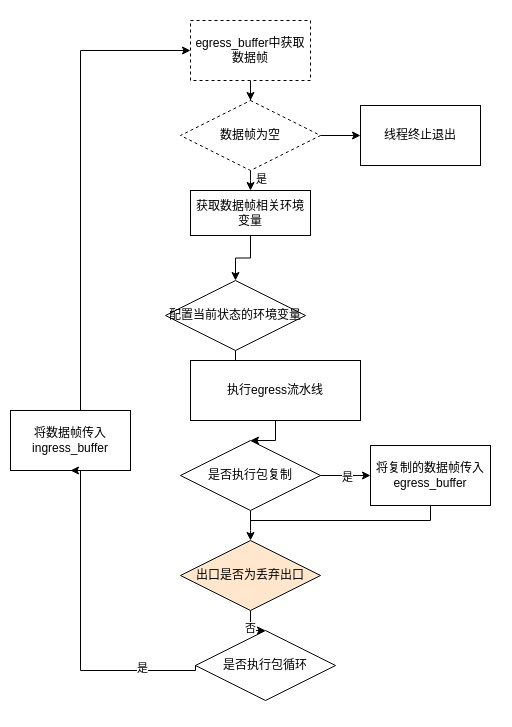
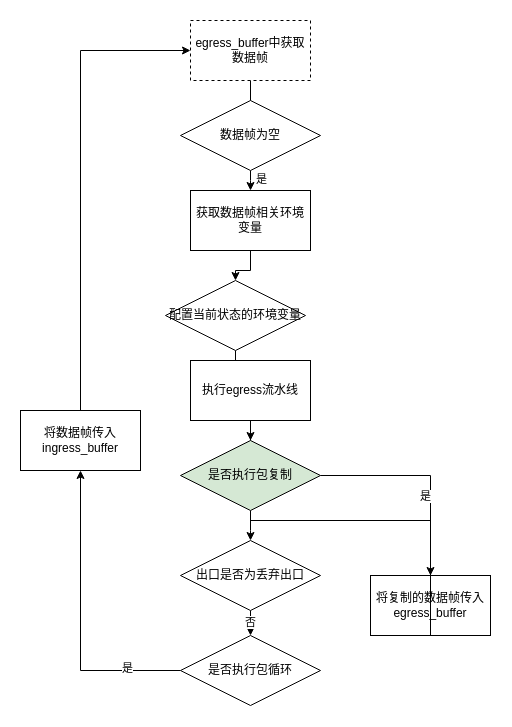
  <mxCell id="0" />
  <mxCell id="1" parent="0" />
- <mxCell id="2" value="" style="edgeStyle=orthogonalEdgeStyle;rounded=0;orthogonalLoop=1;jettySize=auto;html=1;" edge="1" parent="1" source="3" target="7"><mxGeometry relative="1" as="geometry" /></mxCell>
+ <mxCell id="2" value="" style="edgeStyle=orthogonalEdgeStyle;rounded=0;orthogonalLoop=1;jettySize=auto;html=1;endArrow=none;" edge="1" parent="1" source="3" target="7"><mxGeometry relative="1" as="geometry" /></mxCell>
  <mxCell id="3" value="egress_buffer中获取数据帧" style="rounded=0;whiteSpace=wrap;html=1;dashed=1;" vertex="1" parent="1"><mxGeometry x="190" y="20" width="120" height="60" as="geometry" /></mxCell>
  <mxCell id="4" style="edgeStyle=orthogonalEdgeStyle;rounded=0;orthogonalLoop=1;jettySize=auto;html=1;exitX=0.5;exitY=1;exitDx=0;exitDy=0;entryX=0.5;entryY=0;entryDx=0;entryDy=0;" edge="1" parent="1" source="7" target="9"><mxGeometry relative="1" as="geometry"><Array as="points"><mxPoint x="250" y="180" /><mxPoint x="250" y="180" /></Array></mxGeometry></mxCell>
  <mxCell id="5" value="是" style="edgeLabel;html=1;align=center;verticalAlign=middle;resizable=0;points=[];" vertex="1" connectable="0" parent="4"><mxGeometry x="-0.179" relative="1" as="geometry"><mxPoint x="10" as="offset" /></mxGeometry></mxCell>
- <mxCell id="6" value="" style="edgeStyle=orthogonalEdgeStyle;rounded=0;orthogonalLoop=1;jettySize=auto;html=1;" edge="1" parent="1" source="7" target="13"><mxGeometry relative="1" as="geometry" /></mxCell>
- <mxCell id="7" value="数据帧为空" style="rhombus;whiteSpace=wrap;html=1;dashed=1;" vertex="1" parent="1"><mxGeometry x="180" y="100" width="140" height="70" as="geometry" /></mxCell>
+ <mxCell id="7" value="数据帧为空" style="rhombus;whiteSpace=wrap;html=1;" vertex="1" parent="1"><mxGeometry x="180" y="100" width="140" height="70" as="geometry" /></mxCell>
  <mxCell id="8" value="" style="edgeStyle=orthogonalEdgeStyle;rounded=0;orthogonalLoop=1;jettySize=auto;html=1;" edge="1" parent="1" source="9" target="12"><mxGeometry relative="1" as="geometry" /></mxCell>
- <mxCell id="9" value="获取数据帧相关环境变量" style="rounded=0;whiteSpace=wrap;html=1;" vertex="1" parent="1"><mxGeometry x="190" y="190" width="120" height="45" as="geometry" /></mxCell>
+ <mxCell id="9" value="获取数据帧相关环境变量" style="rounded=0;whiteSpace=wrap;html=1;" vertex="1" parent="1"><mxGeometry x="190" y="190" width="120" height="60" as="geometry" /></mxCell>
  <mxCell id="10" value="" style="edgeStyle=orthogonalEdgeStyle;rounded=0;orthogonalLoop=1;jettySize=auto;html=1;" edge="1" parent="1" source="12" target="15"><mxGeometry relative="1" as="geometry" /></mxCell>
  <mxCell id="11" value="是" style="edgeLabel;html=1;align=center;verticalAlign=middle;resizable=0;points=[];" vertex="1" connectable="0" parent="10"><mxGeometry x="0.132" relative="1" as="geometry"><mxPoint as="offset" /></mxGeometry></mxCell>
  <mxCell id="12" value="配置当前状态的环境变量" style="rhombus;whiteSpace=wrap;html=1;" vertex="1" parent="1"><mxGeometry x="165" y="280" width="140" height="70" as="geometry" /></mxCell>
- <mxCell id="13" value="线程终止退出" style="whiteSpace=wrap;html=1;" vertex="1" parent="1"><mxGeometry x="360" y="105" width="120" height="60" as="geometry" /></mxCell>
  <mxCell id="14" value="" style="edgeStyle=orthogonalEdgeStyle;rounded=0;orthogonalLoop=1;jettySize=auto;html=1;" edge="1" parent="1" source="15" target="19"><mxGeometry relative="1" as="geometry" /></mxCell>
- <mxCell id="15" value="执行egress流水线" style="rounded=0;whiteSpace=wrap;html=1;" vertex="1" parent="1"><mxGeometry x="190" y="360" width="170" height="60" as="geometry" /></mxCell>
+ <mxCell id="15" value="执行egress流水线" style="rounded=0;whiteSpace=wrap;html=1;" vertex="1" parent="1"><mxGeometry x="190" y="360" width="120" height="60" as="geometry" /></mxCell>
  <mxCell id="16" value="" style="edgeStyle=orthogonalEdgeStyle;rounded=0;orthogonalLoop=1;jettySize=auto;html=1;" edge="1" parent="1" source="19" target="20"><mxGeometry relative="1" as="geometry" /></mxCell>
  <mxCell id="17" value="是" style="edgeLabel;html=1;align=center;verticalAlign=middle;resizable=0;points=[];" vertex="1" connectable="0" parent="16"><mxGeometry x="0.241" y="-1" relative="1" as="geometry"><mxPoint x="-4.88" as="offset" /></mxGeometry></mxCell>
  <mxCell id="18" value="" style="edgeStyle=orthogonalEdgeStyle;rounded=0;orthogonalLoop=1;jettySize=auto;html=1;" edge="1" parent="1" source="19"><mxGeometry relative="1" as="geometry"><mxPoint x="250" y="540" as="targetPoint" /></mxGeometry></mxCell>
- <mxCell id="19" value="是否执行包复制" style="rhombus;whiteSpace=wrap;html=1;" vertex="1" parent="1"><mxGeometry x="180" y="440" width="140" height="70" as="geometry" /></mxCell>
- <mxCell id="20" value="将复制的数据帧传入egress_buffer" style="whiteSpace=wrap;html=1;" vertex="1" parent="1"><mxGeometry x="370" y="445" width="120" height="60" as="geometry" /></mxCell>
+ <mxCell id="19" value="是否执行包复制" style="rhombus;whiteSpace=wrap;html=1;fillColor=#d5e8d4;" vertex="1" parent="1"><mxGeometry x="180" y="440" width="140" height="70" as="geometry" /></mxCell>
+ <mxCell id="20" value="将复制的数据帧传入egress_buffer" style="whiteSpace=wrap;html=1;" vertex="1" parent="1"><mxGeometry x="370" y="575" width="120" height="60" as="geometry" /></mxCell>
  <mxCell id="21" value="" style="edgeStyle=orthogonalEdgeStyle;rounded=0;orthogonalLoop=1;jettySize=auto;html=1;entryX=0;entryY=0.5;entryDx=0;entryDy=0;" edge="1" parent="1" source="22" target="3"><mxGeometry relative="1" as="geometry"><mxPoint x="70" y="60" as="targetPoint" /><Array as="points"><mxPoint x="80" y="50" /></Array></mxGeometry></mxCell>
- <mxCell id="22" value="将数据帧传入ingress_buffer" style="whiteSpace=wrap;html=1;" vertex="1" parent="1"><mxGeometry x="10" y="410" width="120" height="60" as="geometry" /></mxCell>
+ <mxCell id="22" value="将数据帧传入ingress_buffer" style="whiteSpace=wrap;html=1;" vertex="1" parent="1"><mxGeometry x="20" y="410" width="120" height="60" as="geometry" /></mxCell>
  <mxCell id="23" value="" style="endArrow=none;html=1;entryX=0.5;entryY=1;entryDx=0;entryDy=0;rounded=0;" edge="1" parent="1" target="20"><mxGeometry width="50" height="50" relative="1" as="geometry"><mxPoint x="250" y="520" as="sourcePoint" /><mxPoint x="430" y="530" as="targetPoint" /><Array as="points"><mxPoint x="430" y="520" /></Array></mxGeometry></mxCell>
  <mxCell id="24" value="" style="edgeStyle=orthogonalEdgeStyle;rounded=0;orthogonalLoop=1;jettySize=auto;html=1;entryX=0.5;entryY=1;entryDx=0;entryDy=0;exitX=0;exitY=0.5;exitDx=0;exitDy=0;" edge="1" parent="1" source="28" target="22"><mxGeometry relative="1" as="geometry"><mxPoint x="180" y="665" as="sourcePoint" /><Array as="points"><mxPoint x="80" y="670" /></Array></mxGeometry></mxCell>
  <mxCell id="25" value="是" style="edgeLabel;html=1;align=center;verticalAlign=middle;resizable=0;points=[];" vertex="1" connectable="0" parent="24"><mxGeometry x="-0.641" y="-3" relative="1" as="geometry"><mxPoint as="offset" /></mxGeometry></mxCell>
  <mxCell id="26" value="否" style="edgeStyle=orthogonalEdgeStyle;rounded=0;orthogonalLoop=1;jettySize=auto;html=1;" edge="1" parent="1" source="27" target="28"><mxGeometry relative="1" as="geometry" /></mxCell>
- <mxCell id="27" value="出口是否为丢弃出口" style="rhombus;whiteSpace=wrap;html=1;fillColor=#ffe6cc;" vertex="1" parent="1"><mxGeometry x="180" y="540" width="140" height="70" as="geometry" /></mxCell>
- <mxCell id="28" value="是否执行包循环" style="rhombus;whiteSpace=wrap;html=1;" vertex="1" parent="1"><mxGeometry x="195" y="630" width="140" height="70" as="geometry" /></mxCell>
+ <mxCell id="27" value="出口是否为丢弃出口" style="rhombus;whiteSpace=wrap;html=1;" vertex="1" parent="1"><mxGeometry x="180" y="540" width="140" height="70" as="geometry" /></mxCell>
+ <mxCell id="28" value="是否执行包循环" style="rhombus;whiteSpace=wrap;html=1;" vertex="1" parent="1"><mxGeometry x="180" y="635" width="140" height="70" as="geometry" /></mxCell>
